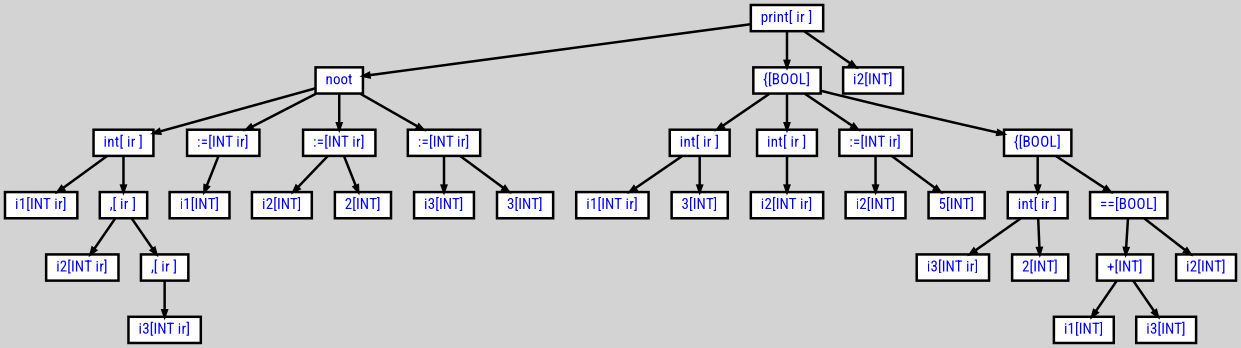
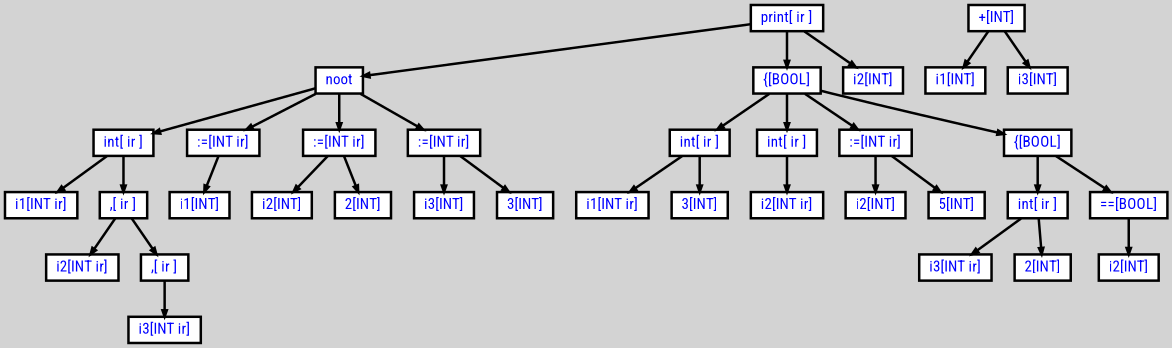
  digraph {
    bgcolor=lightgrey
    fontname="Roboto Condensed"
    ordering=out
    ranksep=.4
    node [color=black fillcolor=white fixedsize=false fontcolor=blue fontname="Roboto Condensed" fontsize=12 shape=box style="filled, solid, bold"]
    edge [arrowsize=.5 color=black fontname="Roboto Condensed" style=bold]
    n1 [height=.25 label=noot width=.25]
    n2 [height=.25 label="int[ ir ]" width=.25]
    n3 [height=.25 label=":=[INT ir]" width=.25]
    n4 [height=.25 label=":=[INT ir]" width=.25]
    n5 [height=.25 label=":=[INT ir]" width=.25]
    n6 [height=.25 label="i1[INT ir]" width=.25]
    n7 [height=.25 label=",[ ir ]" width=.25]
    n8 [height=.25 label="i1[INT]" width=.25]
    n9 [height=.25 label="i2[INT]" width=.25]
    n10 [height=.25 label="2[INT]" width=.25]
    n11 [height=.25 label="i3[INT]" width=.25]
    n12 [height=.25 label="3[INT]" width=.25]
    n13 [height=.25 label="print[ ir ]" width=.25]
    n14 [height=.25 label="{[BOOL]" width=.25]
    n15 [height=.25 label="i2[INT]" width=.25]
    n16 [height=.25 label="i2[INT ir]" width=.25]
    n17 [height=.25 label=",[ ir ]" width=.25]
    n18 [height=.25 label="i3[INT ir]" width=.25]
    n19 [height=.25 label="int[ ir ]" width=.25]
    n20 [height=.25 label="int[ ir ]" width=.25]
    n21 [height=.25 label=":=[INT ir]" width=.25]
    n22 [height=.25 label="{[BOOL]" width=.25]
    n23 [height=.25 label="i1[INT ir]" width=.25]
    n24 [height=.25 label="3[INT]" width=.25]
    n25 [height=.25 label="i2[INT ir]" width=.25]
    n26 [height=.25 label="i2[INT]" width=.25]
    n27 [height=.25 label="5[INT]" width=.25]
    n28 [height=.25 label="int[ ir ]" width=.25]
    n29 [height=.25 label="==[BOOL]" width=.25]
    n30 [height=.25 label="i3[INT ir]" width=.25]
    n31 [height=.25 label="2[INT]" width=.25]
    n32 [height=.25 label="+[INT]" width=.25]
    n33 [height=.25 label="i2[INT]" width=.25]
    n34 [height=.25 label="i1[INT]" width=.25]
    n35 [height=.25 label="i3[INT]" width=.25]
    n1 -> n2
    n1 -> n3
    n1 -> n4
    n1 -> n5
    n2 -> n6
    n2 -> n7
    n3 -> n8
    n4 -> n9
    n4 -> n10
    n5 -> n11
    n5 -> n12
    n7 -> n16
    n7 -> n17
    n13 -> n1
    n13 -> n14
    n13 -> n15
    n14 -> n19
    n14 -> n20
    n14 -> n21
    n14 -> n22
    n17 -> n18
    n19 -> n23
    n19 -> n24
    n20 -> n25
    n21 -> n26
    n21 -> n27
    n22 -> n28
    n22 -> n29
    n28 -> n30
    n28 -> n31
-   n29 -> n32
    n29 -> n33
    n32 -> n34
    n32 -> n35
  }
